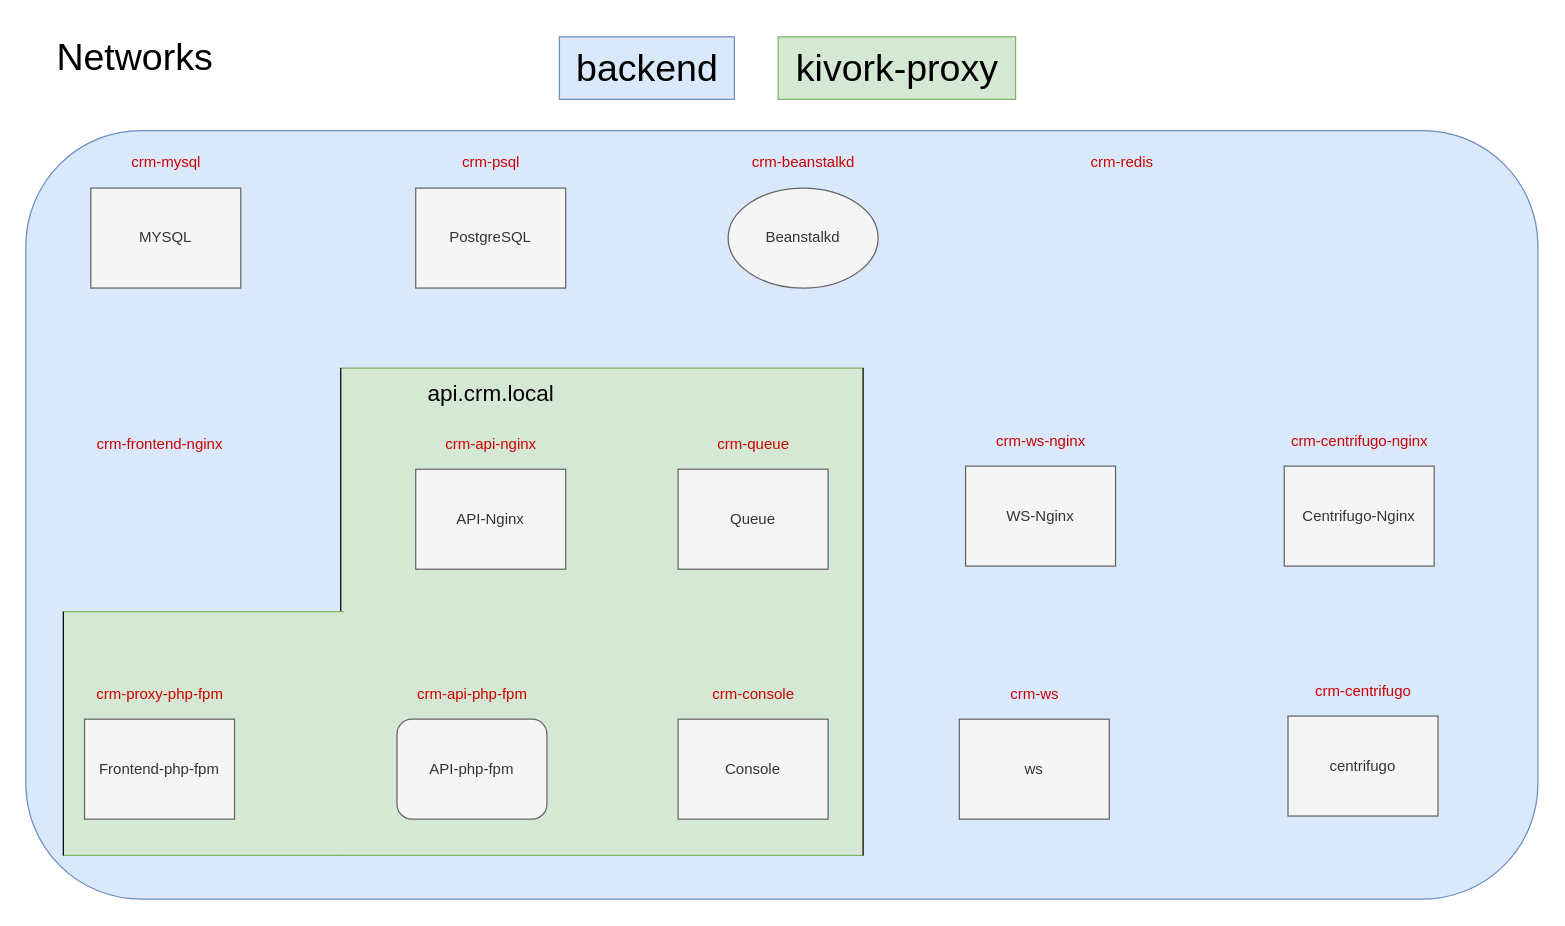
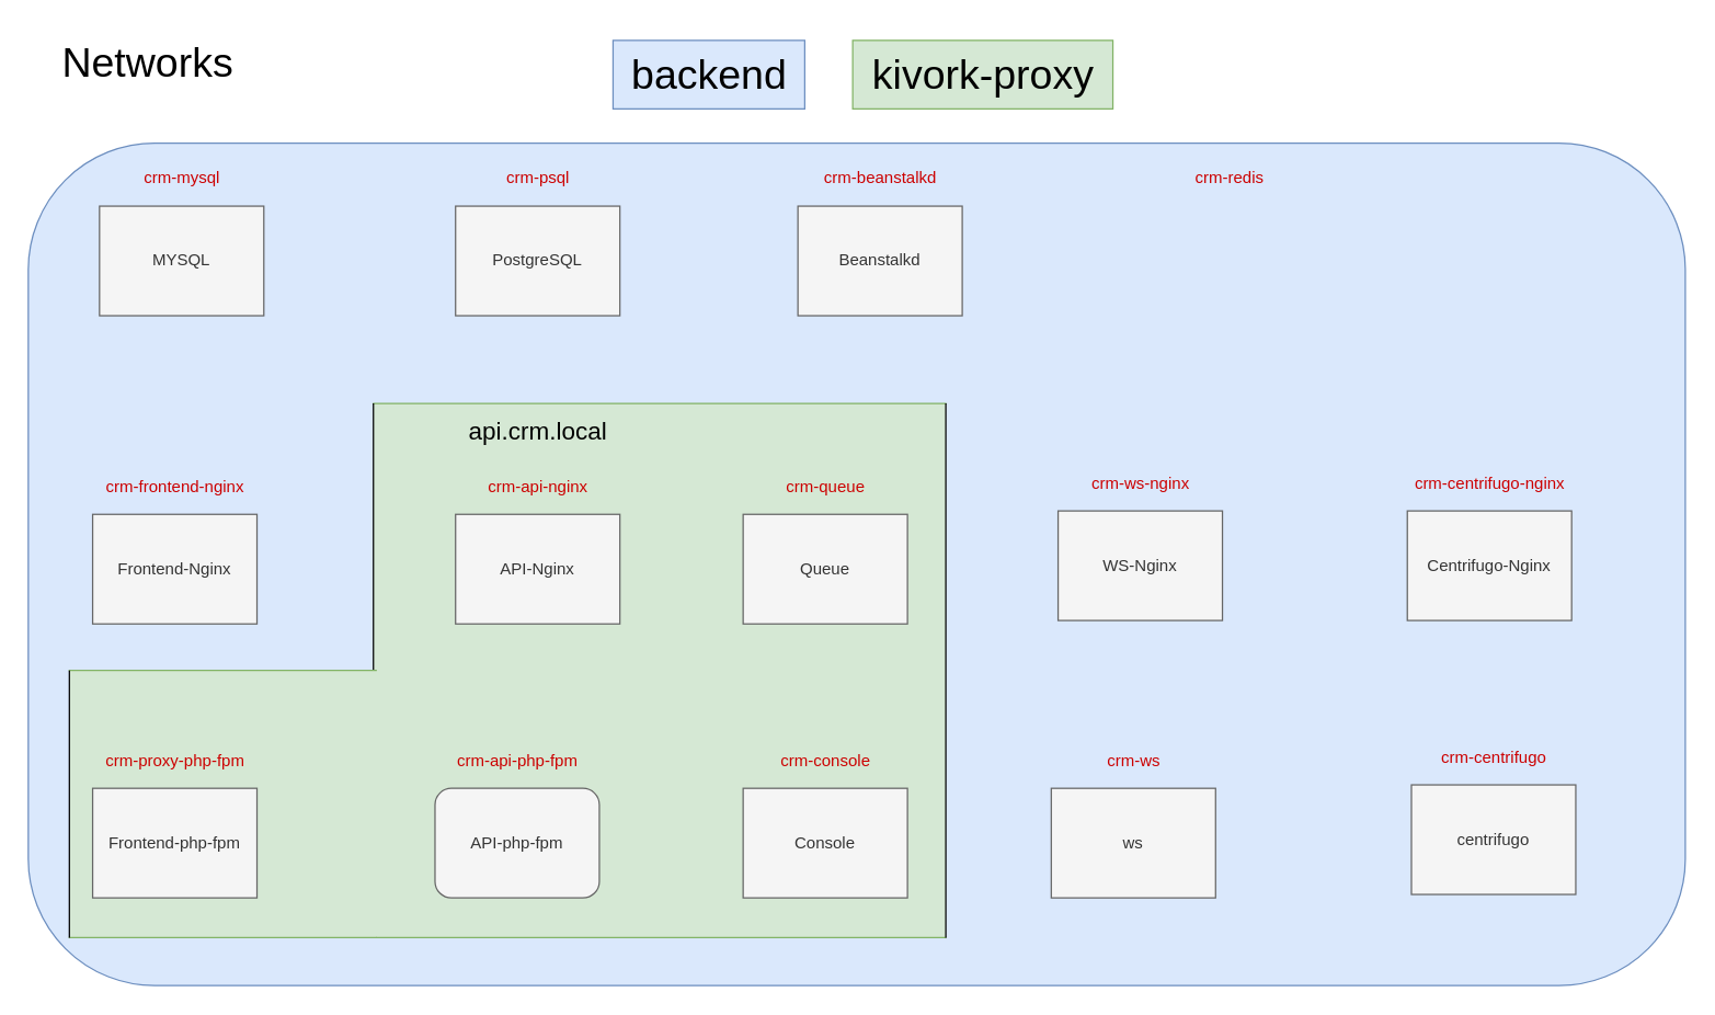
  <mxCell id="0" />
  <mxCell id="1" parent="0" />
  <mxCell id="2" value="" style="rounded=1;whiteSpace=wrap;html=1;fillColor=#dae8fc;strokeColor=#6c8ebf;" vertex="1" parent="1"><mxGeometry x="20" y="104" width="1210" height="615" as="geometry" /></mxCell>
  <mxCell id="3" value="MYSQL" style="rounded=0;whiteSpace=wrap;html=1;fillColor=#f5f5f5;fontColor=#333333;strokeColor=#666666;" parent="1" vertex="1"><mxGeometry x="72" y="150" width="120" height="80" as="geometry" /></mxCell>
  <mxCell id="4" value="crm-mysql" style="text;html=1;align=center;verticalAlign=middle;resizable=0;points=[];autosize=1;strokeColor=none;fillColor=none;fontColor=#CC0000;" parent="1" vertex="1"><mxGeometry x="92" y="115" width="80" height="30" as="geometry" /></mxCell>
  <mxCell id="5" value="PostgreSQL" style="rounded=0;whiteSpace=wrap;html=1;fillColor=#f5f5f5;fontColor=#333333;strokeColor=#666666;" parent="1" vertex="1"><mxGeometry x="332" y="150" width="120" height="80" as="geometry" /></mxCell>
  <mxCell id="6" value="crm-psql" style="text;html=1;align=center;verticalAlign=middle;resizable=0;points=[];autosize=1;strokeColor=none;fillColor=none;fontColor=#CC0000;" parent="1" vertex="1"><mxGeometry x="357" y="115" width="70" height="30" as="geometry" /></mxCell>
- <mxCell id="7" value="Beanstalkd" style="ellipse;whiteSpace=wrap;html=1;fillColor=#f5f5f5;fontColor=#333333;strokeColor=#666666;" parent="1" vertex="1"><mxGeometry x="582" y="150" width="120" height="80" as="geometry" /></mxCell>
+ <mxCell id="7" value="Beanstalkd" style="rounded=0;whiteSpace=wrap;html=1;fillColor=#f5f5f5;fontColor=#333333;strokeColor=#666666;" parent="1" vertex="1"><mxGeometry x="582" y="150" width="120" height="80" as="geometry" /></mxCell>
  <mxCell id="8" value="crm-beanstalkd" style="text;html=1;align=center;verticalAlign=middle;resizable=0;points=[];autosize=1;strokeColor=none;fillColor=none;fontColor=#CC0000;" parent="1" vertex="1"><mxGeometry x="587" y="115" width="110" height="30" as="geometry" /></mxCell>
  <mxCell id="9" value="crm-redis" style="text;html=1;align=center;verticalAlign=middle;resizable=0;points=[];autosize=1;strokeColor=none;fillColor=none;fontColor=#CC0000;" parent="1" vertex="1"><mxGeometry x="862" y="115" width="70" height="30" as="geometry" /></mxCell>
  <mxCell id="10" value="Networks" style="text;html=1;align=center;verticalAlign=middle;resizable=0;points=[];autosize=1;strokeColor=none;fillColor=none;fontColor=#000000;fontSize=30;" parent="1" vertex="1"><mxGeometry x="32" y="20" width="150" height="50" as="geometry" /></mxCell>
+ <mxCell id="11" value="Frontend-Nginx" style="rounded=0;whiteSpace=wrap;html=1;fillColor=#f5f5f5;fontColor=#333333;strokeColor=#666666;" parent="1" vertex="1"><mxGeometry x="67" y="375" width="120" height="80" as="geometry" /></mxCell>
  <mxCell id="12" value="crm-frontend-nginx" style="text;html=1;align=center;verticalAlign=middle;resizable=0;points=[];autosize=1;strokeColor=none;fillColor=none;fontColor=#CC0000;" parent="1" vertex="1"><mxGeometry x="67" y="340" width="120" height="30" as="geometry" /></mxCell>
  <mxCell id="13" value="WS-Nginx" style="rounded=0;whiteSpace=wrap;html=1;fillColor=#f5f5f5;fontColor=#333333;strokeColor=#666666;" parent="1" vertex="1"><mxGeometry x="772" y="372.5" width="120" height="80" as="geometry" /></mxCell>
  <mxCell id="14" value="crm-ws-nginx" style="text;html=1;align=center;verticalAlign=middle;resizable=0;points=[];autosize=1;strokeColor=none;fillColor=none;fontColor=#CC0000;" parent="1" vertex="1"><mxGeometry x="787" y="337.5" width="90" height="30" as="geometry" /></mxCell>
  <mxCell id="15" value="Centrifugo-Nginx" style="rounded=0;whiteSpace=wrap;html=1;fillColor=#f5f5f5;fontColor=#333333;strokeColor=#666666;" parent="1" vertex="1"><mxGeometry x="1027" y="372.5" width="120" height="80" as="geometry" /></mxCell>
  <mxCell id="16" value="crm-centrifugo-nginx" style="text;html=1;align=center;verticalAlign=middle;resizable=0;points=[];autosize=1;strokeColor=none;fillColor=none;fontColor=#CC0000;" parent="1" vertex="1"><mxGeometry x="1022" y="337.5" width="130" height="30" as="geometry" /></mxCell>
  <mxCell id="17" value="ws" style="rounded=0;whiteSpace=wrap;html=1;fillColor=#f5f5f5;fontColor=#333333;strokeColor=#666666;" parent="1" vertex="1"><mxGeometry x="767" y="575" width="120" height="80" as="geometry" /></mxCell>
  <mxCell id="18" value="crm-ws" style="text;html=1;align=center;verticalAlign=middle;resizable=0;points=[];autosize=1;strokeColor=none;fillColor=none;fontColor=#CC0000;" parent="1" vertex="1"><mxGeometry x="797" y="540" width="60" height="30" as="geometry" /></mxCell>
  <mxCell id="19" value="centrifugo" style="rounded=0;whiteSpace=wrap;html=1;fillColor=#f5f5f5;fontColor=#333333;strokeColor=#666666;" parent="1" vertex="1"><mxGeometry x="1030" y="572.5" width="120" height="80" as="geometry" /></mxCell>
  <mxCell id="20" value="crm-centrifugo" style="text;html=1;align=center;verticalAlign=middle;resizable=0;points=[];autosize=1;strokeColor=none;fillColor=none;fontColor=#CC0000;" parent="1" vertex="1"><mxGeometry x="1040" y="537.5" width="100" height="30" as="geometry" /></mxCell>
  <mxCell id="21" value="" style="shape=partialRectangle;whiteSpace=wrap;html=1;left=0;right=0;fillColor=#d5e8d4;strokeColor=#82b366;" vertex="1" parent="1"><mxGeometry x="272" y="294" width="418" height="390" as="geometry" /></mxCell>
  <mxCell id="22" value="" style="endArrow=none;html=1;rounded=0;entryX=1;entryY=0;entryDx=0;entryDy=0;exitX=1;exitY=1;exitDx=0;exitDy=0;" edge="1" parent="1" source="21" target="21"><mxGeometry width="50" height="50" relative="1" as="geometry"><mxPoint x="582" y="400" as="sourcePoint" /><mxPoint x="632" y="350" as="targetPoint" /></mxGeometry></mxCell>
  <mxCell id="23" value="" style="endArrow=none;html=1;rounded=0;entryX=0;entryY=0;entryDx=0;entryDy=0;exitX=0;exitY=0.5;exitDx=0;exitDy=0;" edge="1" parent="1" source="21" target="21"><mxGeometry width="50" height="50" relative="1" as="geometry"><mxPoint x="582" y="400" as="sourcePoint" /><mxPoint x="632" y="350" as="targetPoint" /></mxGeometry></mxCell>
  <mxCell id="24" value="" style="shape=partialRectangle;whiteSpace=wrap;html=1;left=0;right=0;fillColor=#d5e8d4;strokeColor=#82b366;" vertex="1" parent="1"><mxGeometry x="50" y="489" width="224" height="195" as="geometry" /></mxCell>
  <mxCell id="25" value="" style="endArrow=none;html=1;rounded=0;jumpSize=6;entryX=0;entryY=0;entryDx=0;entryDy=0;exitX=0;exitY=1;exitDx=0;exitDy=0;" edge="1" parent="1" source="24" target="24"><mxGeometry width="50" height="50" relative="1" as="geometry"><mxPoint x="57" y="520" as="sourcePoint" /><mxPoint x="107" y="470" as="targetPoint" /></mxGeometry></mxCell>
  <mxCell id="26" value="API-Nginx" style="rounded=0;whiteSpace=wrap;html=1;fillColor=#f5f5f5;fontColor=#333333;strokeColor=#666666;" parent="1" vertex="1"><mxGeometry x="332" y="375" width="120" height="80" as="geometry" /></mxCell>
  <mxCell id="27" value="crm-api-nginx" style="text;html=1;align=center;verticalAlign=middle;resizable=0;points=[];autosize=1;strokeColor=none;fillColor=none;fontColor=#CC0000;" parent="1" vertex="1"><mxGeometry x="342" y="340" width="100" height="30" as="geometry" /></mxCell>
  <mxCell id="28" value="Queue" style="rounded=0;whiteSpace=wrap;html=1;fillColor=#f5f5f5;fontColor=#333333;strokeColor=#666666;" parent="1" vertex="1"><mxGeometry x="542" y="375" width="120" height="80" as="geometry" /></mxCell>
  <mxCell id="29" value="crm-queue" style="text;html=1;align=center;verticalAlign=middle;resizable=0;points=[];autosize=1;strokeColor=none;fillColor=none;fontColor=#CC0000;" parent="1" vertex="1"><mxGeometry x="562" y="340" width="80" height="30" as="geometry" /></mxCell>
  <mxCell id="30" value="&lt;font style=&quot;font-size: 18px;&quot;&gt;api.crm.local&lt;/font&gt;" style="text;html=1;align=center;verticalAlign=middle;resizable=0;points=[];autosize=1;strokeColor=none;fillColor=none;fontSize=30;fontColor=#000000;" parent="1" vertex="1"><mxGeometry x="332" y="285" width="120" height="50" as="geometry" /></mxCell>
  <mxCell id="31" value="Frontend-php-fpm" style="rounded=0;whiteSpace=wrap;html=1;fillColor=#f5f5f5;fontColor=#333333;strokeColor=#666666;" parent="1" vertex="1"><mxGeometry x="67" y="575" width="120" height="80" as="geometry" /></mxCell>
  <mxCell id="32" value="crm-proxy-php-fpm" style="text;html=1;align=center;verticalAlign=middle;resizable=0;points=[];autosize=1;strokeColor=none;fillColor=none;fontColor=#CC0000;" parent="1" vertex="1"><mxGeometry x="57" y="540" width="140" height="30" as="geometry" /></mxCell>
  <mxCell id="33" value="API-php-fpm" style="whiteSpace=wrap;html=1;fillColor=#f5f5f5;fontColor=#333333;strokeColor=#666666;rounded=1;" parent="1" vertex="1"><mxGeometry x="317" y="575" width="120" height="80" as="geometry" /></mxCell>
  <mxCell id="34" value="crm-api-php-fpm" style="text;html=1;align=center;verticalAlign=middle;resizable=0;points=[];autosize=1;strokeColor=none;fillColor=none;fontColor=#CC0000;" parent="1" vertex="1"><mxGeometry x="322" y="540" width="110" height="30" as="geometry" /></mxCell>
  <mxCell id="35" value="Console" style="rounded=0;whiteSpace=wrap;html=1;fillColor=#f5f5f5;fontColor=#333333;strokeColor=#666666;" parent="1" vertex="1"><mxGeometry x="542" y="575" width="120" height="80" as="geometry" /></mxCell>
  <mxCell id="36" value="crm-console" style="text;html=1;align=center;verticalAlign=middle;resizable=0;points=[];autosize=1;strokeColor=none;fillColor=none;fontColor=#CC0000;" parent="1" vertex="1"><mxGeometry x="557" y="540" width="90" height="30" as="geometry" /></mxCell>
  <mxCell id="37" value="backend" style="text;html=1;align=center;verticalAlign=middle;resizable=0;points=[];autosize=1;strokeColor=#6c8ebf;fillColor=#dae8fc;fontSize=30;" vertex="1" parent="1"><mxGeometry x="447" y="29" width="140" height="50" as="geometry" /></mxCell>
  <mxCell id="38" value="kivork-proxy" style="text;html=1;align=center;verticalAlign=middle;resizable=0;points=[];autosize=1;strokeColor=#82b366;fillColor=#d5e8d4;fontSize=30;" vertex="1" parent="1"><mxGeometry x="622" y="29" width="190" height="50" as="geometry" /></mxCell>
